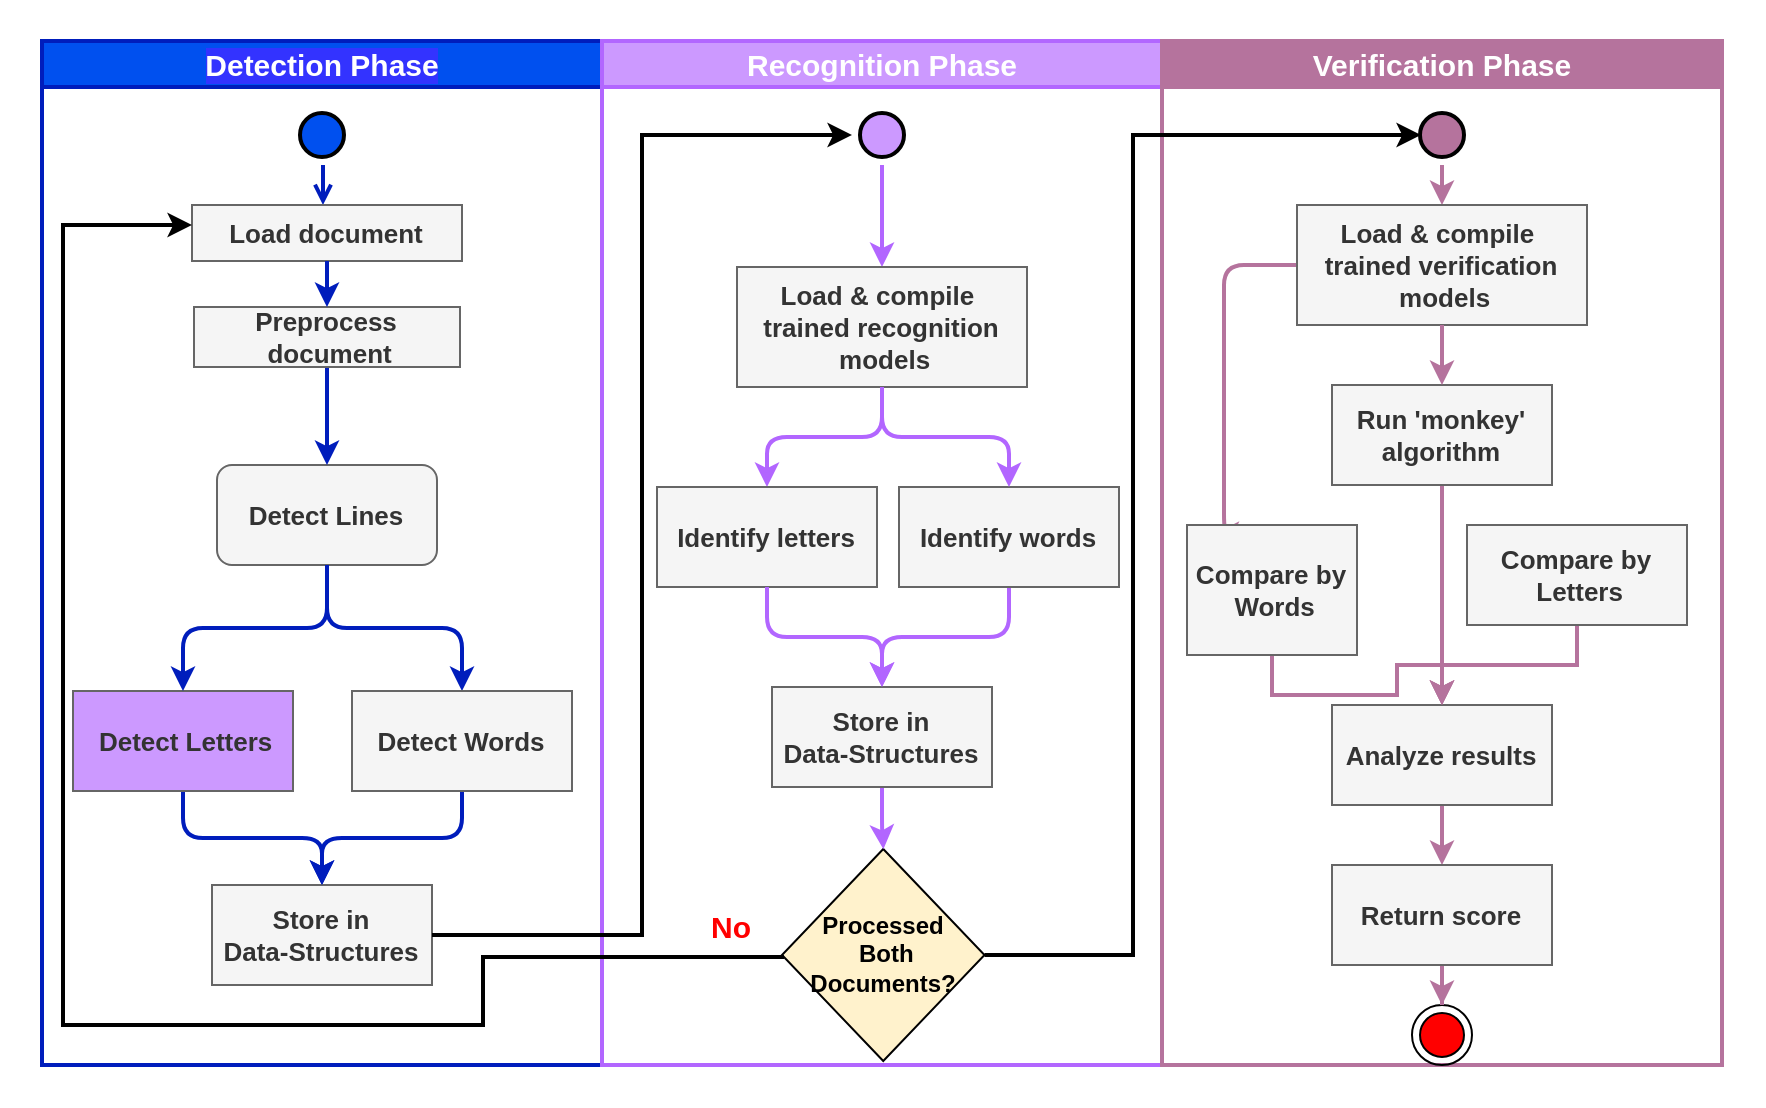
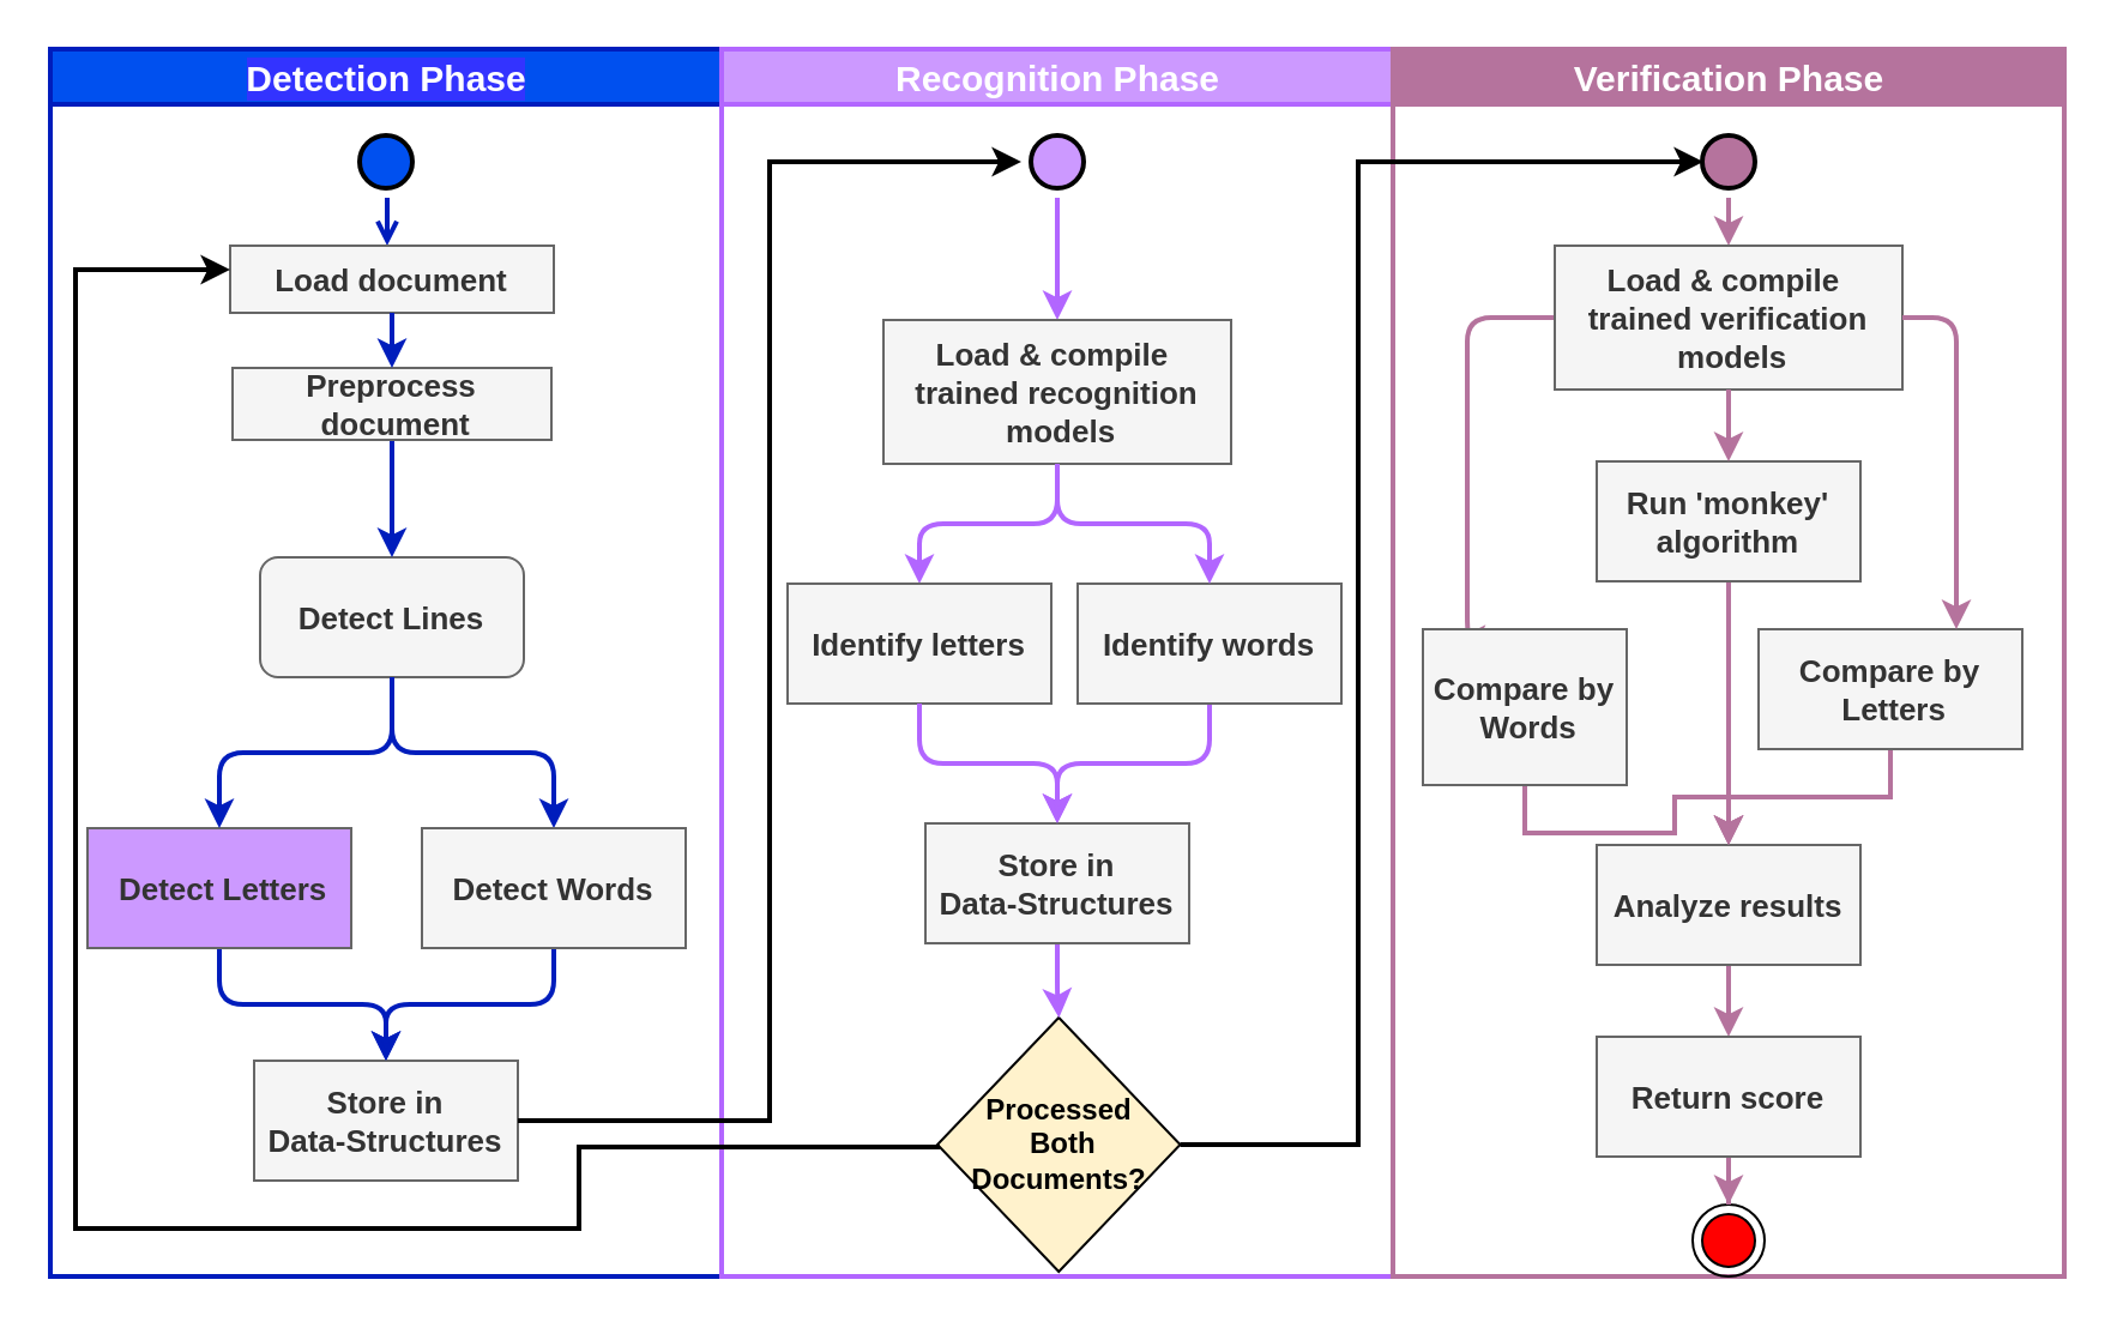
  <mxCell id="0" />
  <mxCell id="1" parent="0" />
  <mxCell id="2" value="Detection Phase" style="swimlane;whiteSpace=wrap;rounded=0;fontSize=15;strokeColor=#001DBC;strokeWidth=2;fillColor=#0050ef;labelBackgroundColor=#3333FF;endFill=1;endArrow=open;startSize=23;fontColor=#FFFFFF;fontStyle=1" parent="1" vertex="1"><mxGeometry x="20.5" y="20" width="280" height="512" as="geometry" /></mxCell>
  <mxCell id="3" value="" style="ellipse;shape=startState;fillColor=#0050ef;strokeColor=#000000;rounded=0;fontSize=11;strokeWidth=2;labelBackgroundColor=#ffffff;endFill=1;endArrow=open;" parent="2" vertex="1"><mxGeometry x="125" y="32" width="30" height="30" as="geometry" /></mxCell>
  <mxCell id="4" value="" style="edgeStyle=elbowEdgeStyle;elbow=horizontal;verticalAlign=middle;endArrow=open;strokeColor=#001DBC;endFill=1;rounded=0;strokeWidth=2;fillColor=#0050ef;" parent="2" target="5" edge="1"><mxGeometry x="100" y="40" as="geometry"><mxPoint x="115" y="110" as="targetPoint" /><mxPoint x="140.5" y="62" as="sourcePoint" /></mxGeometry></mxCell>
  <mxCell id="5" value="Load document" style="fillColor=#f5f5f5;strokeColor=#666666;fontColor=#333333;fontSize=13;fontStyle=1" parent="2" vertex="1"><mxGeometry x="75" y="82" width="135" height="28" as="geometry" /></mxCell>
  <mxCell id="6" style="edgeStyle=orthogonalEdgeStyle;rounded=1;orthogonalLoop=1;jettySize=auto;html=1;fillColor=#CC99FF;strokeColor=#001DBC;strokeWidth=2;endArrow=classic;fontSize=12;fontStyle=1;startSize=23;" edge="1" parent="2" source="7" target="9"><mxGeometry relative="1" as="geometry" /></mxCell>
  <mxCell id="7" value="Detect Lines" style="fillColor=#f5f5f5;strokeColor=#666666;fontColor=#333333;fontSize=13;fontStyle=1;rounded=1;" parent="2" vertex="1"><mxGeometry x="87.5" y="212" width="110" height="50" as="geometry" /></mxCell>
  <mxCell id="8" style="edgeStyle=orthogonalEdgeStyle;rounded=1;orthogonalLoop=1;jettySize=auto;html=1;strokeWidth=2;strokeColor=#001DBC;fillColor=#CC99FF;endArrow=classic;fontSize=12;fontStyle=1;startSize=23;" edge="1" parent="2" source="9" target="10"><mxGeometry relative="1" as="geometry" /></mxCell>
  <mxCell id="9" value="Detect Words" style="fillColor=#f5f5f5;strokeColor=#666666;fontColor=#333333;fontSize=13;fontStyle=1" parent="2" vertex="1"><mxGeometry x="155" y="325" width="110" height="50" as="geometry" /></mxCell>
  <mxCell id="10" value="Store in &#10;Data-Structures" style="fillColor=#f5f5f5;strokeColor=#666666;fontColor=#333333;fontSize=13;fontStyle=1" vertex="1" parent="2"><mxGeometry x="85" y="422" width="110" height="50" as="geometry" /></mxCell>
  <mxCell id="11" value="Recognition Phase" style="swimlane;whiteSpace=wrap;startSize=23;fillColor=#CC99FF;strokeColor=#B266FF;strokeWidth=2;fontColor=#FFFFFF;fontSize=15;" parent="1" vertex="1"><mxGeometry x="300.5" y="20" width="280" height="512" as="geometry"><mxRectangle x="444.5" y="128" width="80" height="23" as="alternateBounds" /></mxGeometry></mxCell>
  <mxCell id="12" style="edgeStyle=orthogonalEdgeStyle;orthogonalLoop=1;jettySize=auto;html=1;strokeWidth=2;fontSize=12;fontColor=#000000;fontStyle=1;strokeColor=#B266FF;fillColor=#CC99FF;startSize=23;" edge="1" parent="11" source="13" target="15"><mxGeometry relative="1" as="geometry" /></mxCell>
  <mxCell id="13" value="" style="ellipse;shape=startState;fillColor=#CC99FF;strokeColor=#000000;fontStyle=1;startSize=23;strokeWidth=2;" parent="11" vertex="1"><mxGeometry x="125" y="32" width="30" height="30" as="geometry" /></mxCell>
  <mxCell id="14" style="edgeStyle=orthogonalEdgeStyle;orthogonalLoop=1;jettySize=auto;html=1;strokeWidth=2;fontSize=12;fontColor=#000000;fontStyle=1;strokeColor=#B266FF;fillColor=#CC99FF;startSize=23;" edge="1" parent="11" source="15" target="16"><mxGeometry relative="1" as="geometry" /></mxCell>
  <mxCell id="15" value="Load &amp; compile &#10;trained recognition&#10; models" style="fillColor=#f5f5f5;strokeColor=#666666;fontColor=#333333;fontSize=13;fontStyle=1" parent="11" vertex="1"><mxGeometry x="67.5" y="113" width="145" height="60" as="geometry" /></mxCell>
  <mxCell id="16" value="Identify letters" style="fillColor=#f5f5f5;strokeColor=#666666;fontColor=#333333;fontSize=13;fontStyle=1" vertex="1" parent="11"><mxGeometry x="27.5" y="223" width="110" height="50" as="geometry" /></mxCell>
  <mxCell id="17" value="Processed&lt;br&gt;&amp;nbsp;Both Documents?" style="rhombus;whiteSpace=wrap;html=1;fontStyle=1;fontSize=12;fillColor=#fff2cc;strokeColor=#000000;" vertex="1" parent="11"><mxGeometry x="90" y="404" width="101.25" height="106" as="geometry" /></mxCell>
  <mxCell id="18" value="Verification Phase" style="swimlane;whiteSpace=wrap;fillColor=#B5739D;fontSize=15;fontColor=#FFFFFF;strokeWidth=2;strokeColor=#B5739D;" parent="1" vertex="1"><mxGeometry x="580.5" y="20" width="280" height="512" as="geometry" /></mxCell>
  <mxCell id="19" value="" style="ellipse;shape=endState;fillColor=#FF0000;strokeColor=#000000;" parent="18" vertex="1"><mxGeometry x="125" y="482" width="30" height="30" as="geometry" /></mxCell>
  <mxCell id="20" style="edgeStyle=orthogonalEdgeStyle;rounded=1;orthogonalLoop=1;jettySize=auto;html=1;entryX=0.5;entryY=0;entryDx=0;entryDy=0;strokeColor=#B5739D;strokeWidth=2;fontSize=12;fontColor=#000000;fontStyle=1;fillColor=#CC99FF;startSize=23;" edge="1" parent="18" source="21" target="23"><mxGeometry relative="1" as="geometry" /></mxCell>
  <mxCell id="21" value="" style="ellipse;shape=startState;fillColor=#B5739D;strokeColor=#000000;fontStyle=1;startSize=23;fontSize=15;fontColor=#FFFFFF;strokeWidth=2;" vertex="1" parent="18"><mxGeometry x="125" y="32" width="30" height="30" as="geometry" /></mxCell>
  <mxCell id="22" style="edgeStyle=orthogonalEdgeStyle;rounded=1;orthogonalLoop=1;jettySize=auto;html=1;entryX=0.162;entryY=0.068;entryDx=0;entryDy=0;strokeColor=#B5739D;strokeWidth=2;fontSize=12;fontColor=#000000;exitX=0;exitY=0.5;exitDx=0;exitDy=0;entryPerimeter=0;fontStyle=1;fillColor=#CC99FF;startSize=23;" edge="1" parent="18" source="23" target="25"><mxGeometry relative="1" as="geometry"><Array as="points"><mxPoint x="31" y="112" /></Array></mxGeometry></mxCell>
  <mxCell id="23" value="Load &amp; compile &#10;trained verification&#10; models" style="fillColor=#f5f5f5;strokeColor=#666666;fontColor=#333333;fontSize=13;fontStyle=1" vertex="1" parent="18"><mxGeometry x="67.5" y="82" width="145" height="60" as="geometry" /></mxCell>
  <mxCell id="24" style="edgeStyle=orthogonalEdgeStyle;rounded=0;orthogonalLoop=1;jettySize=auto;html=1;entryX=0.5;entryY=0;entryDx=0;entryDy=0;strokeColor=#B5739D;strokeWidth=2;fontSize=15;fontColor=#FF0000;" edge="1" parent="18" source="25" target="27"><mxGeometry relative="1" as="geometry" /></mxCell>
  <mxCell id="25" value="Compare by&#10; Words" style="fillColor=#f5f5f5;strokeColor=#666666;fontColor=#333333;fontSize=13;fontStyle=1" vertex="1" parent="18"><mxGeometry x="12.5" y="242" width="85" height="65" as="geometry" /></mxCell>
  <mxCell id="26" style="edgeStyle=orthogonalEdgeStyle;rounded=0;orthogonalLoop=1;jettySize=auto;html=1;entryX=0.5;entryY=0;entryDx=0;entryDy=0;strokeColor=#B5739D;strokeWidth=2;fontSize=15;fontColor=#FF0000;" edge="1" parent="18" source="27" target="29"><mxGeometry relative="1" as="geometry" /></mxCell>
  <mxCell id="27" value="Analyze results" style="fillColor=#f5f5f5;strokeColor=#666666;fontColor=#333333;fontSize=13;fontStyle=1" vertex="1" parent="18"><mxGeometry x="85" y="332" width="110" height="50" as="geometry" /></mxCell>
  <mxCell id="28" style="edgeStyle=orthogonalEdgeStyle;rounded=0;orthogonalLoop=1;jettySize=auto;html=1;strokeColor=#B5739D;strokeWidth=2;fontSize=15;fontColor=#FF0000;" edge="1" parent="18" source="29" target="19"><mxGeometry relative="1" as="geometry" /></mxCell>
  <mxCell id="29" value="Return score" style="fillColor=#f5f5f5;strokeColor=#666666;fontColor=#333333;fontSize=13;fontStyle=1" vertex="1" parent="18"><mxGeometry x="85" y="412" width="110" height="50" as="geometry" /></mxCell>
  <mxCell id="30" style="edgeStyle=orthogonalEdgeStyle;rounded=1;orthogonalLoop=1;jettySize=auto;html=1;entryX=0.5;entryY=0;entryDx=0;entryDy=0;strokeWidth=2;strokeColor=#001DBC;fillColor=#CC99FF;endArrow=classic;fontSize=12;fontStyle=1;startSize=23;" edge="1" parent="1" source="31" target="10"><mxGeometry relative="1" as="geometry" /></mxCell>
  <mxCell id="31" value=" Detect Letters" style="fillColor=#cc99ff;strokeColor=#666666;fontColor=#333333;fontSize=13;fontStyle=1;" vertex="1" parent="1"><mxGeometry x="36" y="345" width="110" height="50" as="geometry" /></mxCell>
  <mxCell id="32" style="edgeStyle=orthogonalEdgeStyle;rounded=1;orthogonalLoop=1;jettySize=auto;html=1;entryX=0.5;entryY=0;entryDx=0;entryDy=0;strokeColor=#001DBC;strokeWidth=2;fillColor=#CC99FF;endArrow=classic;fontSize=12;fontStyle=1;startSize=23;" edge="1" parent="1" source="7" target="31"><mxGeometry relative="1" as="geometry" /></mxCell>
  <mxCell id="33" style="edgeStyle=orthogonalEdgeStyle;rounded=0;orthogonalLoop=1;jettySize=auto;html=1;entryX=0;entryY=0.5;entryDx=0;entryDy=0;strokeWidth=2;fontSize=15;fontColor=#FFFFFF;" edge="1" parent="1" source="10" target="13"><mxGeometry relative="1" as="geometry" /></mxCell>
  <mxCell id="34" style="edgeStyle=orthogonalEdgeStyle;rounded=1;orthogonalLoop=1;jettySize=auto;html=1;strokeColor=#B266FF;strokeWidth=2;fontSize=12;fontColor=#000000;fontStyle=1;fillColor=#CC99FF;startSize=23;" edge="1" parent="1" source="35" target="38"><mxGeometry relative="1" as="geometry" /></mxCell>
  <mxCell id="35" value="Identify words" style="fillColor=#f5f5f5;strokeColor=#666666;fontColor=#333333;fontSize=13;fontStyle=1" vertex="1" parent="1"><mxGeometry x="449" y="243" width="110" height="50" as="geometry" /></mxCell>
  <mxCell id="36" style="edgeStyle=orthogonalEdgeStyle;orthogonalLoop=1;jettySize=auto;html=1;strokeWidth=2;fontSize=12;fontColor=#000000;fontStyle=1;strokeColor=#B266FF;fillColor=#CC99FF;startSize=23;" edge="1" parent="1" source="15" target="35"><mxGeometry relative="1" as="geometry" /></mxCell>
  <mxCell id="37" style="edgeStyle=orthogonalEdgeStyle;rounded=1;orthogonalLoop=1;jettySize=auto;html=1;exitX=0.5;exitY=1;exitDx=0;exitDy=0;strokeColor=#B266FF;strokeWidth=2;fontSize=12;fontColor=#000000;fontStyle=1;fillColor=#CC99FF;startSize=23;" edge="1" parent="1" source="38" target="17"><mxGeometry relative="1" as="geometry"><mxPoint x="441.333" y="431.667" as="targetPoint" /></mxGeometry></mxCell>
  <mxCell id="38" value="Store in &#10;Data-Structures" style="fillColor=#f5f5f5;strokeColor=#666666;fontColor=#333333;fontSize=13;fontStyle=1" vertex="1" parent="1"><mxGeometry x="385.5" y="343" width="110" height="50" as="geometry" /></mxCell>
  <mxCell id="39" style="edgeStyle=orthogonalEdgeStyle;rounded=1;orthogonalLoop=1;jettySize=auto;html=1;entryX=0.5;entryY=0;entryDx=0;entryDy=0;strokeColor=#B266FF;strokeWidth=2;fontSize=12;fontColor=#000000;fontStyle=1;fillColor=#CC99FF;startSize=23;" edge="1" parent="1" source="16" target="38"><mxGeometry relative="1" as="geometry" /></mxCell>
  <mxCell id="40" style="edgeStyle=orthogonalEdgeStyle;rounded=0;orthogonalLoop=1;jettySize=auto;html=1;strokeColor=#B5739D;strokeWidth=2;fontSize=15;fontColor=#FF0000;" edge="1" parent="1" source="41" target="27"><mxGeometry relative="1" as="geometry" /></mxCell>
  <mxCell id="41" value="Run 'monkey'&#10;algorithm" style="fillColor=#f5f5f5;strokeColor=#666666;fontColor=#333333;fontSize=13;fontStyle=1" vertex="1" parent="1"><mxGeometry x="665.5" y="192" width="110" height="50" as="geometry" /></mxCell>
  <mxCell id="42" style="edgeStyle=orthogonalEdgeStyle;rounded=1;orthogonalLoop=1;jettySize=auto;html=1;strokeColor=#B5739D;strokeWidth=2;fontSize=12;fontColor=#000000;fontStyle=1;fillColor=#CC99FF;startSize=23;" edge="1" parent="1" source="23" target="41"><mxGeometry relative="1" as="geometry" /></mxCell>
  <mxCell id="43" style="edgeStyle=orthogonalEdgeStyle;rounded=0;orthogonalLoop=1;jettySize=auto;html=1;entryX=0.5;entryY=0;entryDx=0;entryDy=0;strokeColor=#B5739D;strokeWidth=2;fontSize=15;fontColor=#FF0000;" edge="1" parent="1" source="44" target="27"><mxGeometry relative="1" as="geometry" /></mxCell>
  <mxCell id="44" value="Compare by&#10; Letters" style="fillColor=#f5f5f5;strokeColor=#666666;fontColor=#333333;fontSize=13;fontStyle=1" vertex="1" parent="1"><mxGeometry x="733" y="262" width="110" height="50" as="geometry" /></mxCell>
+ <mxCell id="45" style="edgeStyle=orthogonalEdgeStyle;rounded=1;orthogonalLoop=1;jettySize=auto;html=1;entryX=0.75;entryY=0;entryDx=0;entryDy=0;strokeColor=#B5739D;strokeWidth=2;fontSize=12;fontColor=#000000;exitX=1;exitY=0.5;exitDx=0;exitDy=0;fontStyle=1;fillColor=#CC99FF;startSize=23;" edge="1" parent="1" source="23" target="44"><mxGeometry relative="1" as="geometry" /></mxCell>
  <mxCell id="46" style="edgeStyle=orthogonalEdgeStyle;rounded=0;orthogonalLoop=1;jettySize=auto;html=1;strokeColor=#000000;strokeWidth=2;fontSize=15;fontColor=#FF0000;exitX=0;exitY=0.5;exitDx=0;exitDy=0;" edge="1" parent="1" source="17" target="5"><mxGeometry relative="1" as="geometry"><mxPoint x="384.667" y="478.333" as="sourcePoint" /><mxPoint x="91.333" y="155" as="targetPoint" /><Array as="points"><mxPoint x="241" y="478" /><mxPoint x="241" y="512" /><mxPoint x="31" y="512" /><mxPoint x="31" y="112" /></Array></mxGeometry></mxCell>
  <mxCell id="47" style="edgeStyle=orthogonalEdgeStyle;rounded=0;orthogonalLoop=1;jettySize=auto;html=1;strokeColor=#000000;strokeWidth=2;fontSize=15;fontColor=#FF0000;" edge="1" parent="1" source="17"><mxGeometry relative="1" as="geometry"><mxPoint x="710" y="67" as="targetPoint" /><Array as="points"><mxPoint x="566" y="477" /><mxPoint x="566" y="67" /><mxPoint x="710" y="67" /></Array></mxGeometry></mxCell>
- <mxCell id="48" value="No" style="text;html=1;align=center;verticalAlign=middle;resizable=0;points=[];autosize=1;fontSize=15;fontColor=#FF0000;fontStyle=1" vertex="1" parent="1"><mxGeometry x="345" y="453" width="40" height="20" as="geometry" /></mxCell>
  <mxCell id="49" style="edgeStyle=orthogonalEdgeStyle;rounded=1;orthogonalLoop=1;jettySize=auto;html=1;strokeColor=#001DBC;strokeWidth=2;fontSize=12;fontColor=#000000;fontStyle=1;fillColor=#CC99FF;startSize=23;" edge="1" parent="1" source="50" target="7"><mxGeometry relative="1" as="geometry" /></mxCell>
  <mxCell id="50" value="Preprocess&#10; document" style="fillColor=#f5f5f5;strokeColor=#666666;fontColor=#333333;fontSize=13;fontStyle=1" vertex="1" parent="1"><mxGeometry x="96.5" y="153" width="133" height="30" as="geometry" /></mxCell>
  <mxCell id="51" style="edgeStyle=orthogonalEdgeStyle;rounded=1;orthogonalLoop=1;jettySize=auto;html=1;strokeColor=#001DBC;strokeWidth=2;fontSize=12;fontColor=#000000;fontStyle=1;fillColor=#CC99FF;startSize=23;" edge="1" parent="1" source="5" target="50"><mxGeometry relative="1" as="geometry" /></mxCell>
